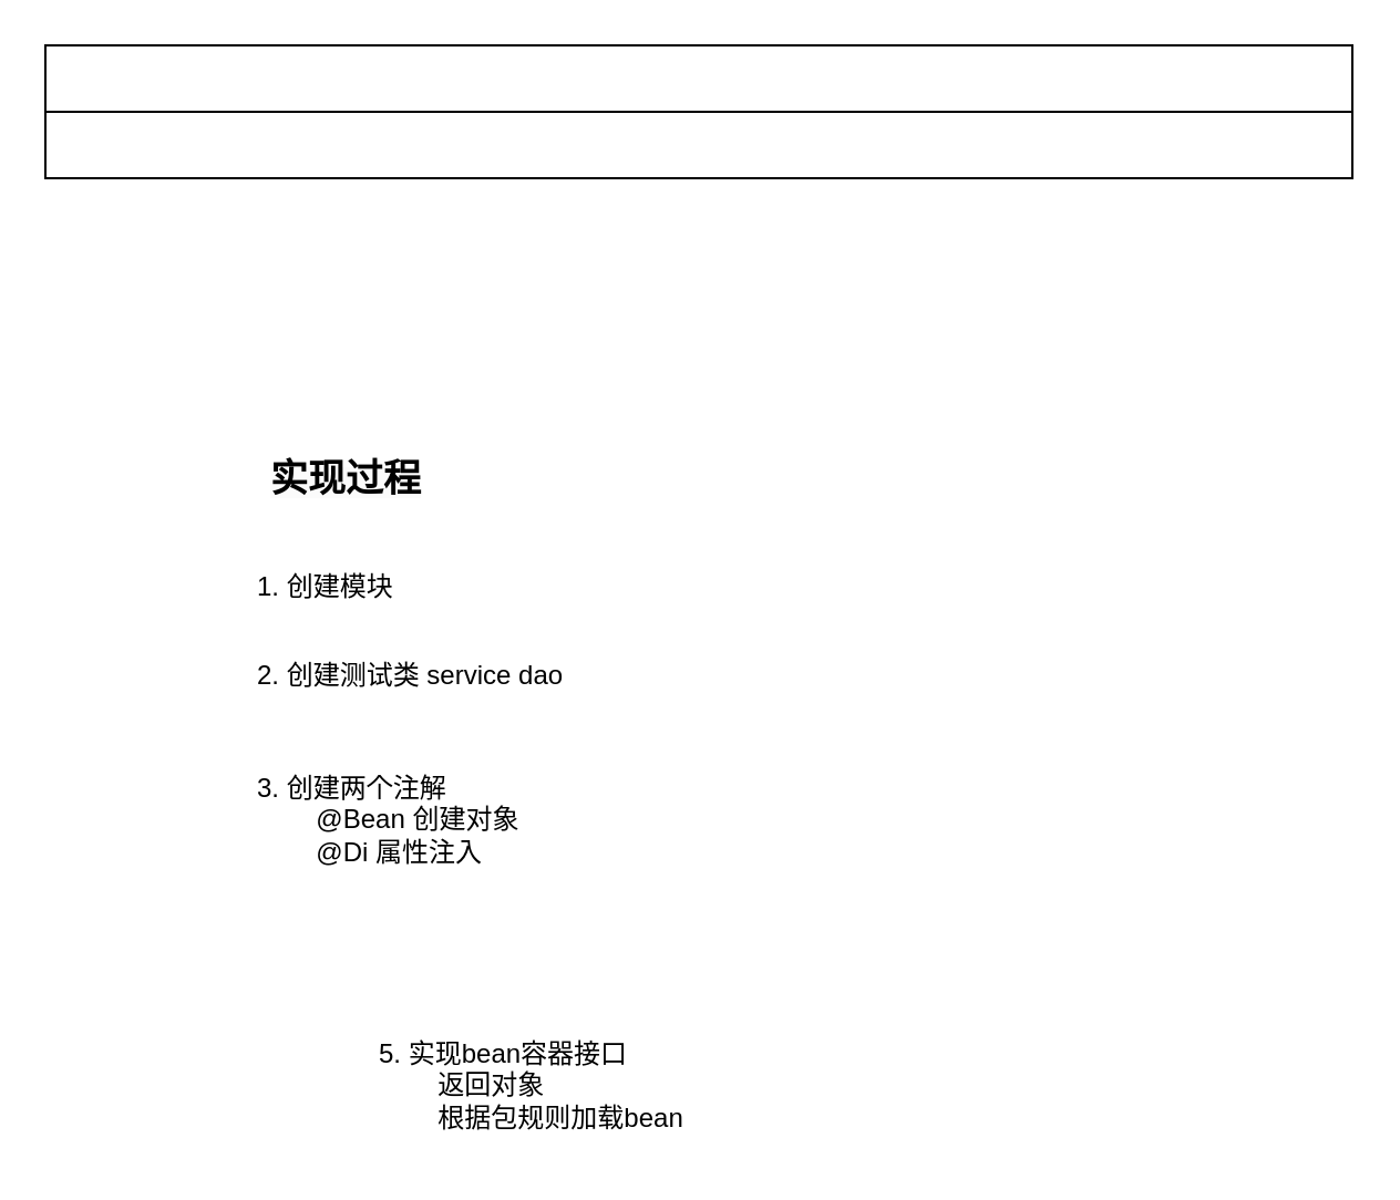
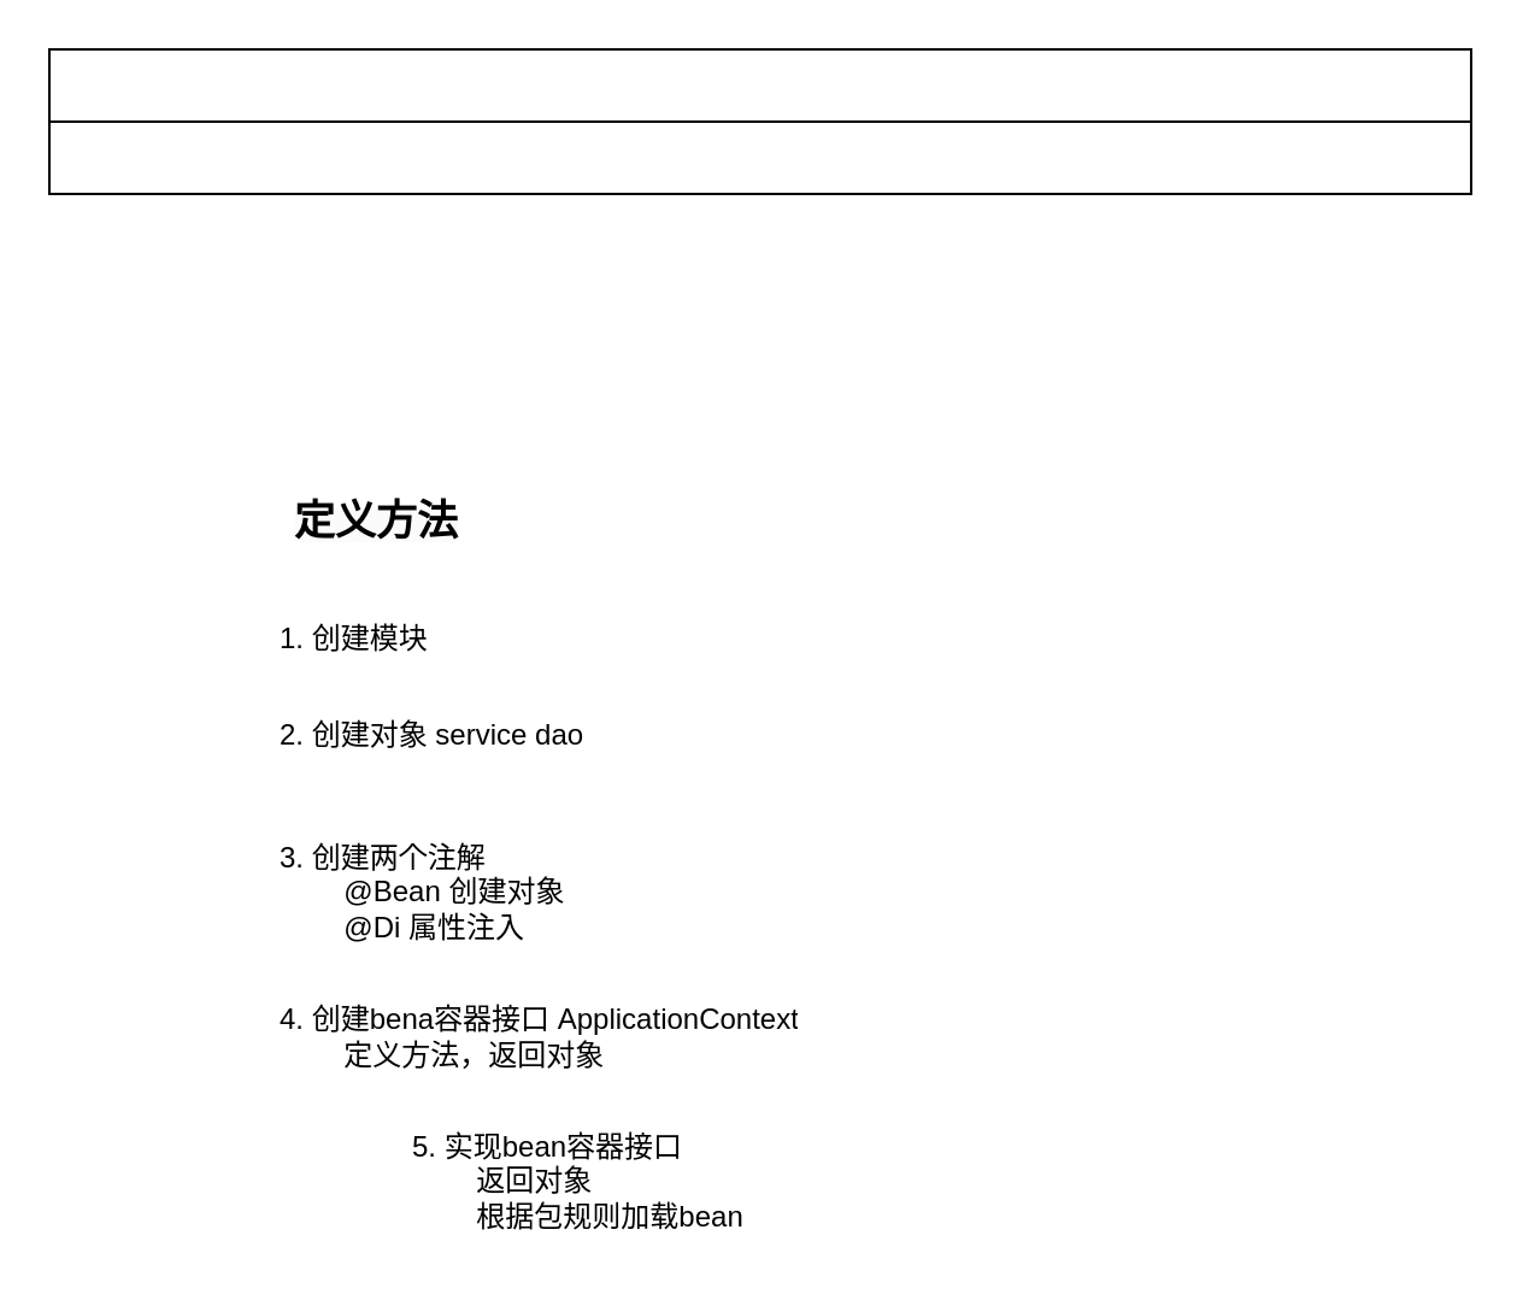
  <mxCell id="0" />
  <mxCell id="1" parent="0" />
  <mxCell id="2" value="" style="swimlane;fontStyle=0;childLayout=stackLayout;horizontal=1;startSize=30;horizontalStack=0;resizeParent=1;resizeParentMax=0;resizeLast=0;collapsible=1;marginBottom=0;whiteSpace=wrap;html=1;" vertex="1" parent="1"><mxGeometry x="20" y="20" width="590" height="60" as="geometry" /></mxCell>
- <mxCell id="3" value="&lt;b style=&quot;forced-color-adjust: none; color: rgb(0, 0, 0); font-family: Helvetica; font-size: 12px; font-style: normal; font-variant-ligatures: normal; font-variant-caps: normal; letter-spacing: normal; orphans: 2; text-align: center; text-indent: 0px; text-transform: none; widows: 2; word-spacing: 0px; -webkit-text-stroke-width: 0px; white-space: nowrap; background-color: rgb(251, 251, 251); text-decoration-thickness: initial; text-decoration-style: initial; text-decoration-color: initial;&quot;&gt;&lt;font style=&quot;forced-color-adjust: none; font-size: 17px;&quot;&gt;实现过程&lt;/font&gt;&lt;/b&gt;" style="text;whiteSpace=wrap;html=1;" vertex="1" parent="1"><mxGeometry x="120" y="200" width="100" height="40" as="geometry" /></mxCell>
+ <mxCell id="3" value="&lt;b style=&quot;forced-color-adjust: none; color: rgb(0, 0, 0); font-family: Helvetica; font-size: 12px; font-style: normal; font-variant-ligatures: normal; font-variant-caps: normal; letter-spacing: normal; orphans: 2; text-align: center; text-indent: 0px; text-transform: none; widows: 2; word-spacing: 0px; -webkit-text-stroke-width: 0px; white-space: nowrap; background-color: rgb(251, 251, 251); text-decoration-thickness: initial; text-decoration-style: initial; text-decoration-color: initial;&quot;&gt;&lt;font style=&quot;forced-color-adjust: none; font-size: 17px;&quot;&gt;定义方法&lt;/font&gt;&lt;/b&gt;" style="text;whiteSpace=wrap;html=1;" vertex="1" parent="1"><mxGeometry x="120" y="200" width="100" height="40" as="geometry" /></mxCell>
  <mxCell id="4" value="1. 创建模块" style="text;strokeColor=none;fillColor=none;align=left;verticalAlign=middle;spacingLeft=4;spacingRight=4;overflow=hidden;points=[[0,0.5],[1,0.5]];portConstraint=eastwest;rotatable=0;whiteSpace=wrap;html=1;" vertex="1" parent="1"><mxGeometry x="110" y="250" width="190" height="30" as="geometry" /></mxCell>
- <mxCell id="5" value="2. 创建测试类 service dao" style="text;strokeColor=none;fillColor=none;align=left;verticalAlign=middle;spacingLeft=4;spacingRight=4;overflow=hidden;points=[[0,0.5],[1,0.5]];portConstraint=eastwest;rotatable=0;whiteSpace=wrap;html=1;" vertex="1" parent="1"><mxGeometry x="110" y="290" width="190" height="30" as="geometry" /></mxCell>
+ <mxCell id="5" value="2. 创建对象 service dao" style="text;strokeColor=none;fillColor=none;align=left;verticalAlign=middle;spacingLeft=4;spacingRight=4;overflow=hidden;points=[[0,0.5],[1,0.5]];portConstraint=eastwest;rotatable=0;whiteSpace=wrap;html=1;" vertex="1" parent="1"><mxGeometry x="110" y="290" width="190" height="30" as="geometry" /></mxCell>
  <mxCell id="6" value="3. 创建两个注解&lt;div&gt;&lt;span style=&quot;white-space: pre;&quot;&gt;&#09;&lt;/span&gt;@Bean 创建对象&lt;br&gt;&lt;/div&gt;&lt;div&gt;&lt;span style=&quot;white-space: pre;&quot;&gt;&#09;&lt;/span&gt;@Di 属性注入&lt;br&gt;&lt;/div&gt;" style="text;strokeColor=none;fillColor=none;align=left;verticalAlign=middle;spacingLeft=4;spacingRight=4;overflow=hidden;points=[[0,0.5],[1,0.5]];portConstraint=eastwest;rotatable=0;whiteSpace=wrap;html=1;" vertex="1" parent="1"><mxGeometry x="110" y="340" width="200" height="60" as="geometry" /></mxCell>
+ <mxCell id="7" value="4. 创建bena容器接口 ApplicationContext&lt;br&gt;&lt;span style=&quot;white-space: pre;&quot;&gt;&#09;&lt;/span&gt;定义方法，返回对象" style="text;strokeColor=none;fillColor=none;align=left;verticalAlign=middle;spacingLeft=4;spacingRight=4;overflow=hidden;points=[[0,0.5],[1,0.5]];portConstraint=eastwest;rotatable=0;whiteSpace=wrap;html=1;" vertex="1" parent="1"><mxGeometry x="110" y="410" width="260" height="40" as="geometry" /></mxCell>
  <mxCell id="8" value="&lt;span style=&quot;text-align: center; text-wrap: nowrap;&quot;&gt;5. 实现bean容器接口&lt;/span&gt;&lt;div&gt;&lt;span style=&quot;text-align: center; text-wrap: nowrap;&quot;&gt;&lt;span style=&quot;white-space: pre;&quot;&gt;&#09;&lt;/span&gt;返回对象&lt;br&gt;&lt;/span&gt;&lt;/div&gt;&lt;div&gt;&lt;span style=&quot;text-align: center; text-wrap: nowrap;&quot;&gt;&lt;span style=&quot;white-space: pre;&quot;&gt;&#09;&lt;/span&gt;根据包规则加载bean&lt;br&gt;&lt;/span&gt;&lt;/div&gt;" style="text;strokeColor=none;fillColor=none;align=left;verticalAlign=middle;spacingLeft=4;spacingRight=4;overflow=hidden;points=[[0,0.5],[1,0.5]];portConstraint=eastwest;rotatable=0;whiteSpace=wrap;html=1;" vertex="1" parent="1"><mxGeometry x="165" y="460" width="260" height="60" as="geometry" /></mxCell>
